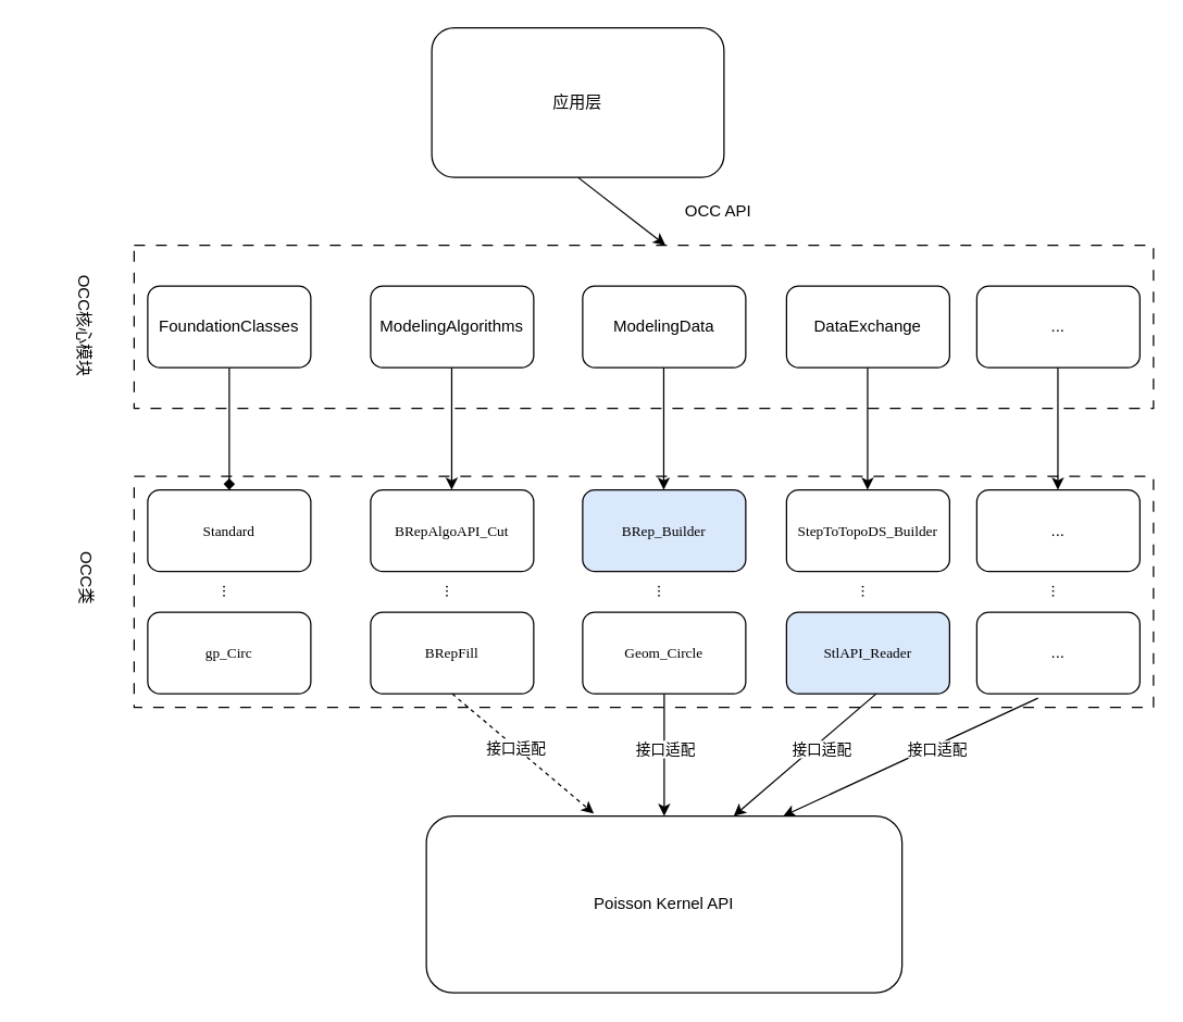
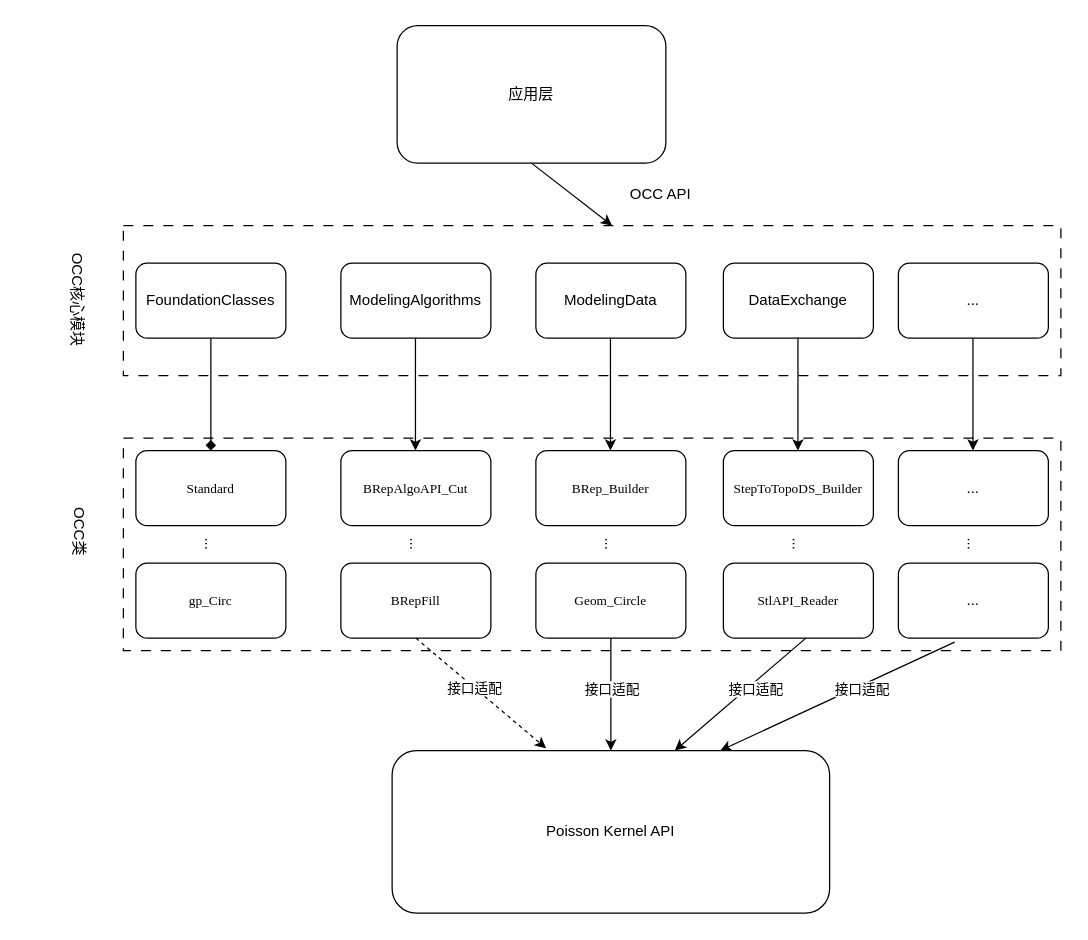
  <mxCell id="0" />
  <mxCell id="1" parent="0" />
  <mxCell id="2" value="" style="rounded=0;whiteSpace=wrap;html=1;fillColor=none;dashed=1;dashPattern=8 8;" vertex="1" parent="1"><mxGeometry x="98" y="180" width="750" height="120" as="geometry" /></mxCell>
  <mxCell id="3" value="FoundationClasses" style="rounded=1;whiteSpace=wrap;html=1;" vertex="1" parent="1"><mxGeometry x="108" y="210" width="120" height="60" as="geometry" /></mxCell>
  <mxCell id="4" value="ModelingAlgorithms" style="rounded=1;whiteSpace=wrap;html=1;" vertex="1" parent="1"><mxGeometry x="272" y="210" width="120" height="60" as="geometry" /></mxCell>
  <mxCell id="5" value="ModelingData" style="rounded=1;whiteSpace=wrap;html=1;" vertex="1" parent="1"><mxGeometry x="428" y="210" width="120" height="60" as="geometry" /></mxCell>
  <mxCell id="6" value="DataExchange" style="rounded=1;whiteSpace=wrap;html=1;" vertex="1" parent="1"><mxGeometry x="578" y="210" width="120" height="60" as="geometry" /></mxCell>
  <mxCell id="7" value="..." style="rounded=1;whiteSpace=wrap;html=1;" vertex="1" parent="1"><mxGeometry x="718" y="210" width="120" height="60" as="geometry" /></mxCell>
  <mxCell id="8" value="OCC核心模块" style="text;html=1;align=center;verticalAlign=middle;whiteSpace=wrap;rounded=0;rotation=90;" vertex="1" parent="1"><mxGeometry x="20.5" y="210" width="82.5" height="57.5" as="geometry" /></mxCell>
  <mxCell id="9" value="Poisson Kernel API" style="rounded=1;whiteSpace=wrap;html=1;" vertex="1" parent="1"><mxGeometry x="313" y="600" width="350" height="130" as="geometry" /></mxCell>
  <mxCell id="10" value="" style="rounded=0;whiteSpace=wrap;html=1;fillColor=none;dashed=1;dashPattern=8 8;" vertex="1" parent="1"><mxGeometry x="98" y="350" width="750" height="170" as="geometry" /></mxCell>
  <mxCell id="11" value="OCC类" style="text;html=1;align=center;verticalAlign=middle;whiteSpace=wrap;rounded=0;rotation=90;" vertex="1" parent="1"><mxGeometry x="23" y="410" width="80" height="30" as="geometry" /></mxCell>
  <mxCell id="12" value="&lt;p class=&quot;MsoNormal&quot;&gt;&lt;span style=&quot;font-family: 宋体; font-size: 8pt;&quot;&gt;Standard&lt;/span&gt;&lt;/p&gt;" style="rounded=1;whiteSpace=wrap;html=1;" vertex="1" parent="1"><mxGeometry x="108" y="360" width="120" height="60" as="geometry" /></mxCell>
  <mxCell id="13" value="&lt;p class=&quot;MsoNormal&quot;&gt;&lt;font face=&quot;宋体&quot;&gt;&lt;span style=&quot;font-size: 10.667px;&quot;&gt;gp_Circ&lt;/span&gt;&lt;/font&gt;&lt;/p&gt;" style="rounded=1;whiteSpace=wrap;html=1;" vertex="1" parent="1"><mxGeometry x="108" y="450" width="120" height="60" as="geometry" /></mxCell>
  <mxCell id="14" value="&lt;p class=&quot;MsoNormal&quot;&gt;&lt;span style=&quot;font-family: 宋体; font-size: 8pt;&quot;&gt;BRepAlgoAPI_Cut&lt;/span&gt;&lt;/p&gt;" style="rounded=1;whiteSpace=wrap;html=1;" vertex="1" parent="1"><mxGeometry x="272" y="360" width="120" height="60" as="geometry" /></mxCell>
- <mxCell id="15" value="&lt;p class=&quot;MsoNormal&quot;&gt;&lt;span style=&quot;font-family: 宋体; font-size: 10.667px;&quot;&gt;BRep_Builder&lt;/span&gt;&lt;/p&gt;" style="rounded=1;whiteSpace=wrap;html=1;fillColor=#dae8fc;" vertex="1" parent="1"><mxGeometry x="428" y="360" width="120" height="60" as="geometry" /></mxCell>
+ <mxCell id="15" value="&lt;p class=&quot;MsoNormal&quot;&gt;&lt;span style=&quot;font-family: 宋体; font-size: 10.667px;&quot;&gt;BRep_Builder&lt;/span&gt;&lt;/p&gt;" style="rounded=1;whiteSpace=wrap;html=1;" vertex="1" parent="1"><mxGeometry x="428" y="360" width="120" height="60" as="geometry" /></mxCell>
  <mxCell id="16" value="&lt;p class=&quot;MsoNormal&quot;&gt;...&lt;/p&gt;" style="rounded=1;whiteSpace=wrap;html=1;" vertex="1" parent="1"><mxGeometry x="718" y="360" width="120" height="60" as="geometry" /></mxCell>
  <mxCell id="17" value="&lt;p class=&quot;MsoNormal&quot;&gt;&lt;font face=&quot;宋体&quot;&gt;&lt;span style=&quot;font-size: 10.667px;&quot;&gt;StepToTopoDS_Builder&lt;/span&gt;&lt;/font&gt;&lt;/p&gt;" style="rounded=1;whiteSpace=wrap;html=1;" vertex="1" parent="1"><mxGeometry x="578" y="360" width="120" height="60" as="geometry" /></mxCell>
  <mxCell id="18" value="..." style="text;html=1;align=center;verticalAlign=middle;whiteSpace=wrap;rounded=0;direction=north;rotation=91;" vertex="1" parent="1"><mxGeometry x="153" y="395" width="30" height="80" as="geometry" /></mxCell>
  <mxCell id="19" value="..." style="text;html=1;align=center;verticalAlign=middle;whiteSpace=wrap;rounded=0;direction=north;rotation=91;" vertex="1" parent="1"><mxGeometry x="317" y="395" width="30" height="80" as="geometry" /></mxCell>
  <mxCell id="20" value="&lt;p class=&quot;MsoNormal&quot;&gt;&lt;span style=&quot;font-family: 宋体; font-size: 8pt;&quot;&gt;BRepFill&lt;/span&gt;&lt;/p&gt;" style="rounded=1;whiteSpace=wrap;html=1;" vertex="1" parent="1"><mxGeometry x="272" y="450" width="120" height="60" as="geometry" /></mxCell>
  <mxCell id="21" value="..." style="text;html=1;align=center;verticalAlign=middle;whiteSpace=wrap;rounded=0;direction=north;rotation=91;" vertex="1" parent="1"><mxGeometry x="473" y="395" width="30" height="80" as="geometry" /></mxCell>
  <mxCell id="22" value="&lt;p class=&quot;MsoNormal&quot;&gt;&lt;span style=&quot;font-family: 宋体; font-size: 8pt;&quot;&gt;Geom_Circle&lt;/span&gt;&lt;/p&gt;" style="rounded=1;whiteSpace=wrap;html=1;" vertex="1" parent="1"><mxGeometry x="428" y="450" width="120" height="60" as="geometry" /></mxCell>
  <mxCell id="23" value="..." style="text;html=1;align=center;verticalAlign=middle;whiteSpace=wrap;rounded=0;direction=north;rotation=91;" vertex="1" parent="1"><mxGeometry x="623" y="395" width="30" height="80" as="geometry" /></mxCell>
- <mxCell id="24" value="&lt;p class=&quot;MsoNormal&quot;&gt;&lt;font face=&quot;宋体&quot;&gt;&lt;span style=&quot;font-size: 10.667px;&quot;&gt;StlAPI_Reader&lt;/span&gt;&lt;/font&gt;&lt;/p&gt;" style="rounded=1;whiteSpace=wrap;html=1;fillColor=#dae8fc;" vertex="1" parent="1"><mxGeometry x="578" y="450" width="120" height="60" as="geometry" /></mxCell>
+ <mxCell id="24" value="&lt;p class=&quot;MsoNormal&quot;&gt;&lt;font face=&quot;宋体&quot;&gt;&lt;span style=&quot;font-size: 10.667px;&quot;&gt;StlAPI_Reader&lt;/span&gt;&lt;/font&gt;&lt;/p&gt;" style="rounded=1;whiteSpace=wrap;html=1;" vertex="1" parent="1"><mxGeometry x="578" y="450" width="120" height="60" as="geometry" /></mxCell>
  <mxCell id="25" value="..." style="text;html=1;align=center;verticalAlign=middle;whiteSpace=wrap;rounded=0;direction=north;rotation=91;" vertex="1" parent="1"><mxGeometry x="763" y="395" width="30" height="80" as="geometry" /></mxCell>
  <mxCell id="26" value="&lt;p class=&quot;MsoNormal&quot;&gt;...&lt;/p&gt;" style="rounded=1;whiteSpace=wrap;html=1;" vertex="1" parent="1"><mxGeometry x="718" y="450" width="120" height="60" as="geometry" /></mxCell>
  <mxCell id="27" value="" style="endArrow=classic;html=1;rounded=0;exitX=0.5;exitY=1;exitDx=0;exitDy=0;entryX=0.352;entryY=-0.014;entryDx=0;entryDy=0;entryPerimeter=0;dashed=1;" edge="1" parent="1" source="20" target="9"><mxGeometry width="50" height="50" relative="1" as="geometry"><mxPoint x="288" y="550" as="sourcePoint" /><mxPoint x="485" y="630" as="targetPoint" /></mxGeometry></mxCell>
  <mxCell id="28" value="接口适配" style="edgeLabel;html=1;align=center;verticalAlign=middle;resizable=0;points=[];" vertex="1" connectable="0" parent="27"><mxGeometry x="-0.315" y="1" relative="1" as="geometry"><mxPoint x="10" y="10" as="offset" /></mxGeometry></mxCell>
  <mxCell id="29" value="" style="endArrow=classic;html=1;rounded=0;exitX=0.5;exitY=1;exitDx=0;exitDy=0;entryX=0.5;entryY=0;entryDx=0;entryDy=0;" edge="1" parent="1" target="9"><mxGeometry width="50" height="50" relative="1" as="geometry"><mxPoint x="488" y="510" as="sourcePoint" /><mxPoint x="556" y="588" as="targetPoint" /></mxGeometry></mxCell>
  <mxCell id="30" value="接口适配" style="edgeLabel;html=1;align=center;verticalAlign=middle;resizable=0;points=[];" vertex="1" connectable="0" parent="29"><mxGeometry x="0.068" y="1" relative="1" as="geometry"><mxPoint x="-1" y="-8" as="offset" /></mxGeometry></mxCell>
  <mxCell id="31" value="" style="endArrow=classic;html=1;rounded=0;exitX=0.5;exitY=1;exitDx=0;exitDy=0;entryX=0.646;entryY=0;entryDx=0;entryDy=0;entryPerimeter=0;" edge="1" parent="1" target="9"><mxGeometry width="50" height="50" relative="1" as="geometry"><mxPoint x="644" y="510" as="sourcePoint" /><mxPoint x="608" y="590" as="targetPoint" /></mxGeometry></mxCell>
  <mxCell id="32" value="接口适配" style="edgeLabel;html=1;align=center;verticalAlign=middle;resizable=0;points=[];" vertex="1" connectable="0" parent="31"><mxGeometry x="-0.218" relative="1" as="geometry"><mxPoint y="5" as="offset" /></mxGeometry></mxCell>
  <mxCell id="33" value="" style="endArrow=classic;html=1;rounded=0;exitX=0.5;exitY=1;exitDx=0;exitDy=0;entryX=0.75;entryY=0;entryDx=0;entryDy=0;" edge="1" parent="1" target="9"><mxGeometry width="50" height="50" relative="1" as="geometry"><mxPoint x="763" y="513.25" as="sourcePoint" /><mxPoint x="558.5" y="590" as="targetPoint" /></mxGeometry></mxCell>
  <mxCell id="34" value="接口适配" style="edgeLabel;html=1;align=center;verticalAlign=middle;resizable=0;points=[];" vertex="1" connectable="0" parent="33"><mxGeometry x="-0.076" y="1" relative="1" as="geometry"><mxPoint x="11" y="-4" as="offset" /></mxGeometry></mxCell>
  <mxCell id="35" value="" style="endArrow=diamond;html=1;rounded=0;exitX=0.5;exitY=1;exitDx=0;exitDy=0;" edge="1" parent="1" source="3" target="12"><mxGeometry width="50" height="50" relative="1" as="geometry"><mxPoint x="438" y="470" as="sourcePoint" /><mxPoint x="488" y="420" as="targetPoint" /></mxGeometry></mxCell>
  <mxCell id="36" value="" style="endArrow=classic;html=1;rounded=0;exitX=0.5;exitY=1;exitDx=0;exitDy=0;" edge="1" parent="1"><mxGeometry width="50" height="50" relative="1" as="geometry"><mxPoint x="331.66" y="270" as="sourcePoint" /><mxPoint x="331.66" y="360" as="targetPoint" /></mxGeometry></mxCell>
  <mxCell id="37" value="" style="endArrow=classic;html=1;rounded=0;exitX=0.5;exitY=1;exitDx=0;exitDy=0;" edge="1" parent="1"><mxGeometry width="50" height="50" relative="1" as="geometry"><mxPoint x="487.66" y="270" as="sourcePoint" /><mxPoint x="487.66" y="360" as="targetPoint" /></mxGeometry></mxCell>
  <mxCell id="38" value="" style="endArrow=classic;html=1;rounded=0;exitX=0.5;exitY=1;exitDx=0;exitDy=0;" edge="1" parent="1"><mxGeometry width="50" height="50" relative="1" as="geometry"><mxPoint x="637.66" y="270" as="sourcePoint" /><mxPoint x="637.66" y="360" as="targetPoint" /></mxGeometry></mxCell>
  <mxCell id="39" value="" style="endArrow=classic;html=1;rounded=0;exitX=0.5;exitY=1;exitDx=0;exitDy=0;" edge="1" parent="1"><mxGeometry width="50" height="50" relative="1" as="geometry"><mxPoint x="777.66" y="270" as="sourcePoint" /><mxPoint x="777.66" y="360" as="targetPoint" /></mxGeometry></mxCell>
  <mxCell id="40" value="" style="endArrow=classic;html=1;rounded=0;exitX=0.5;exitY=1;exitDx=0;exitDy=0;" edge="1" parent="1" source="42"><mxGeometry width="50" height="50" relative="1" as="geometry"><mxPoint x="487.63" y="134" as="sourcePoint" /><mxPoint x="489" y="180" as="targetPoint" /></mxGeometry></mxCell>
  <mxCell id="41" value="OCC API" style="text;html=1;align=center;verticalAlign=middle;whiteSpace=wrap;rounded=0;" vertex="1" parent="1"><mxGeometry x="498" y="140" width="60" height="30" as="geometry" /></mxCell>
  <mxCell id="42" value="应用层" style="rounded=1;whiteSpace=wrap;html=1;" vertex="1" parent="1"><mxGeometry x="317" y="20" width="215" height="110" as="geometry" /></mxCell>
